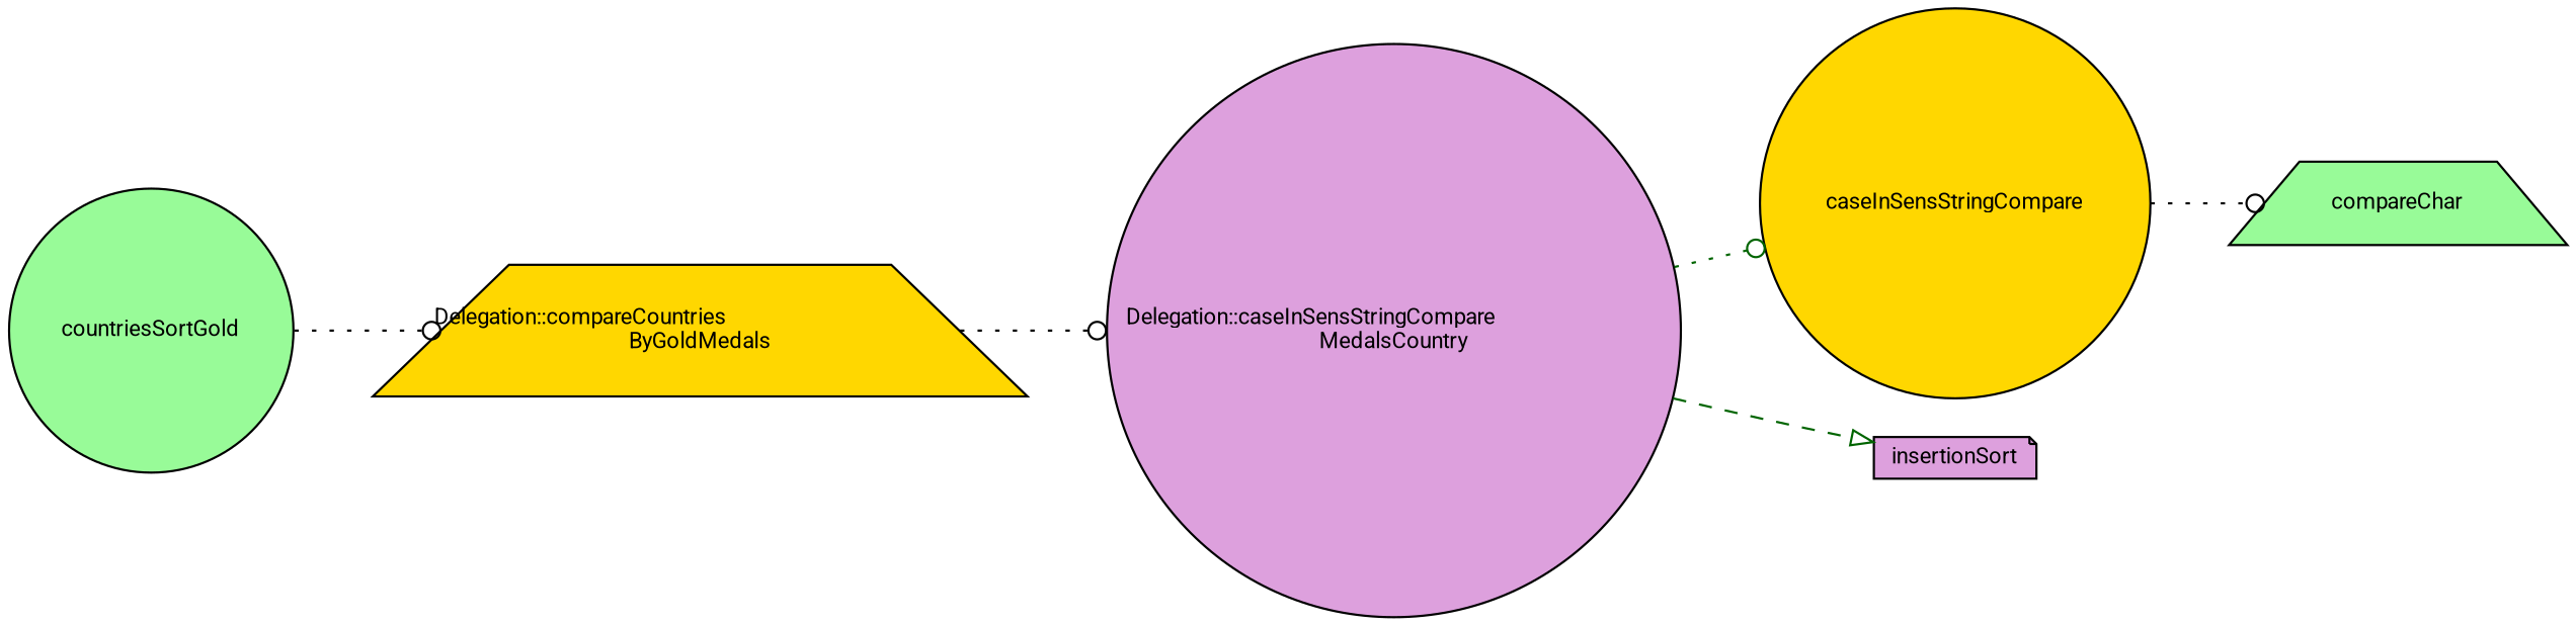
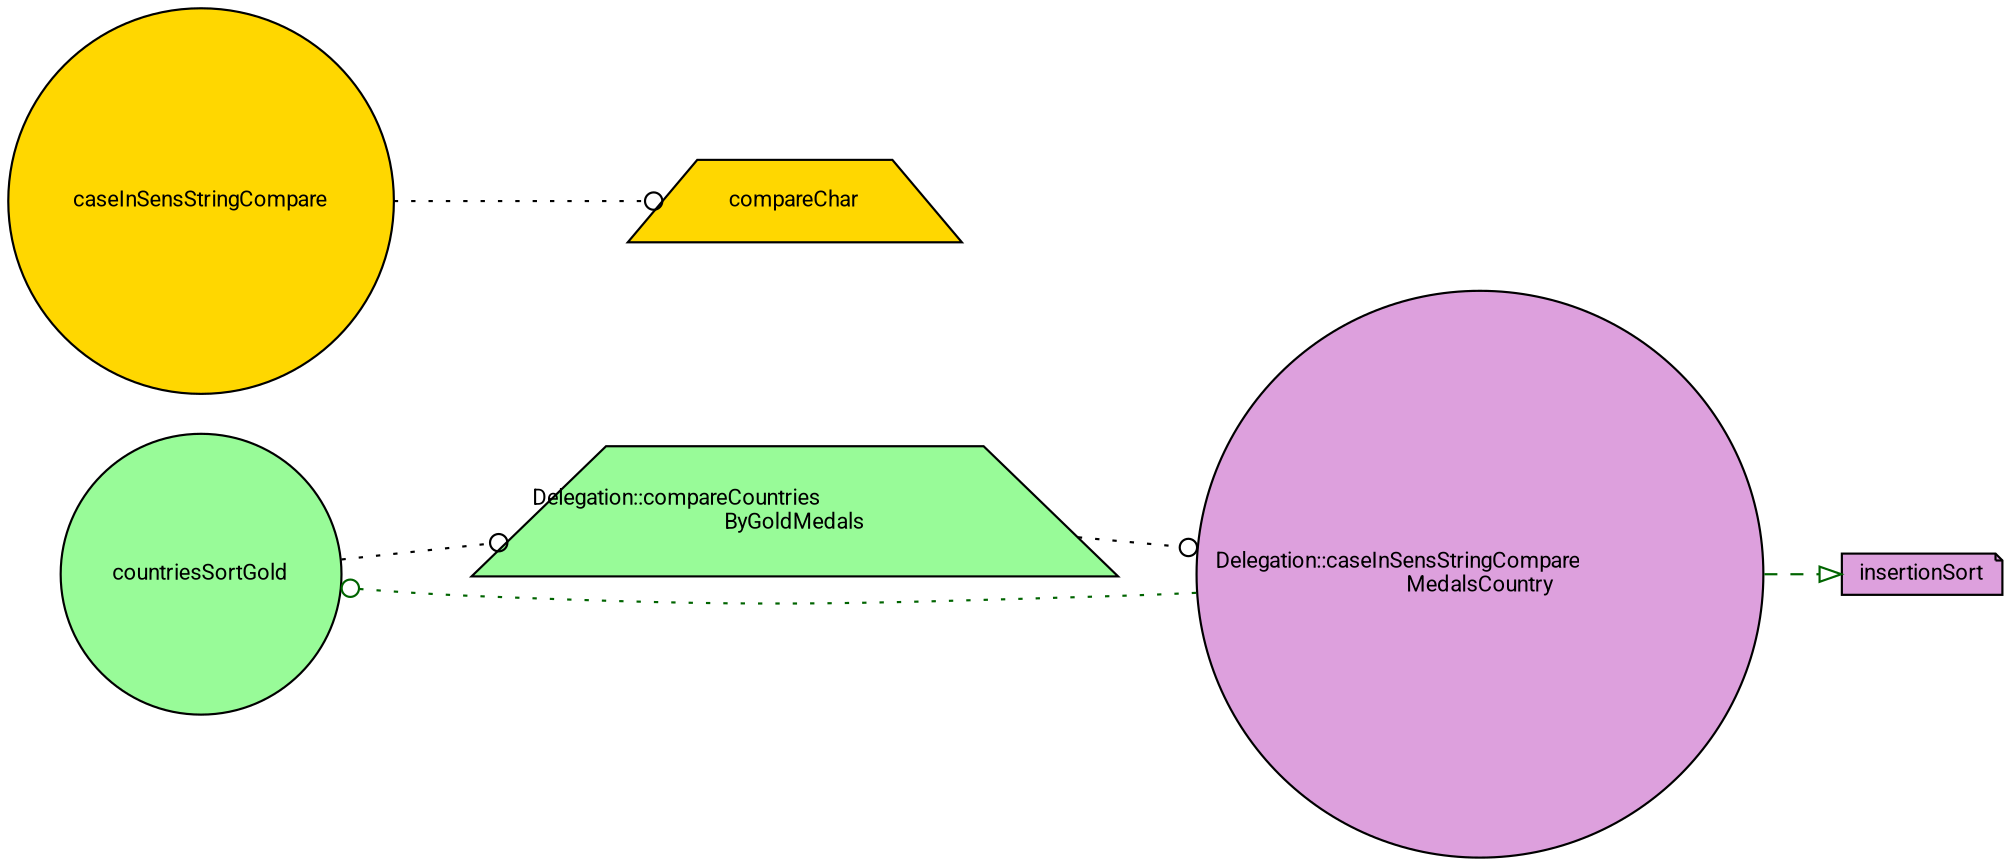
  digraph {
    fontname=Roboto
    rankdir=LR
    node [color=black fillcolor=palegreen fontname=Roboto fontsize=10 shape=circle style=filled]
    edge [arrowhead=odot color=black fontname=Roboto fontsize=10 labelfontname=Helvetica labelfontsize=10 style=dotted]
    n1 [fontcolor=black height=0.2 label=countriesSortGold width=0.4]
-   n2 [fillcolor=gold height=0.2 label="Delegation::compareCountries\lByGoldMedals" shape=trapezium width=0.4]
+   n2 [height=0.2 label="Delegation::compareCountries\lByGoldMedals" shape=trapezium width=0.4]
    n3 [fillcolor=plum height=0.2 label="Delegation::caseInSensStringCompare\lMedalsCountry" width=0.4]
    n4 [fillcolor=gold height=0.2 label=caseInSensStringCompare width=0.4]
    n5 [fillcolor=plum height=0.2 label=insertionSort shape=note width=0.4]
-   n6 [height=0.2 label=compareChar shape=trapezium width=0.4]
+   n6 [fillcolor=gold height=0.2 label=compareChar shape=trapezium width=0.4]
    n1 -> n2
    n2 -> n3
-   n3 -> n4 [color=darkgreen]
+   n3 -> n1 [color=darkgreen]
    n3 -> n5 [arrowhead=onormal color=darkgreen style=dashed]
    n4 -> n6
  }
